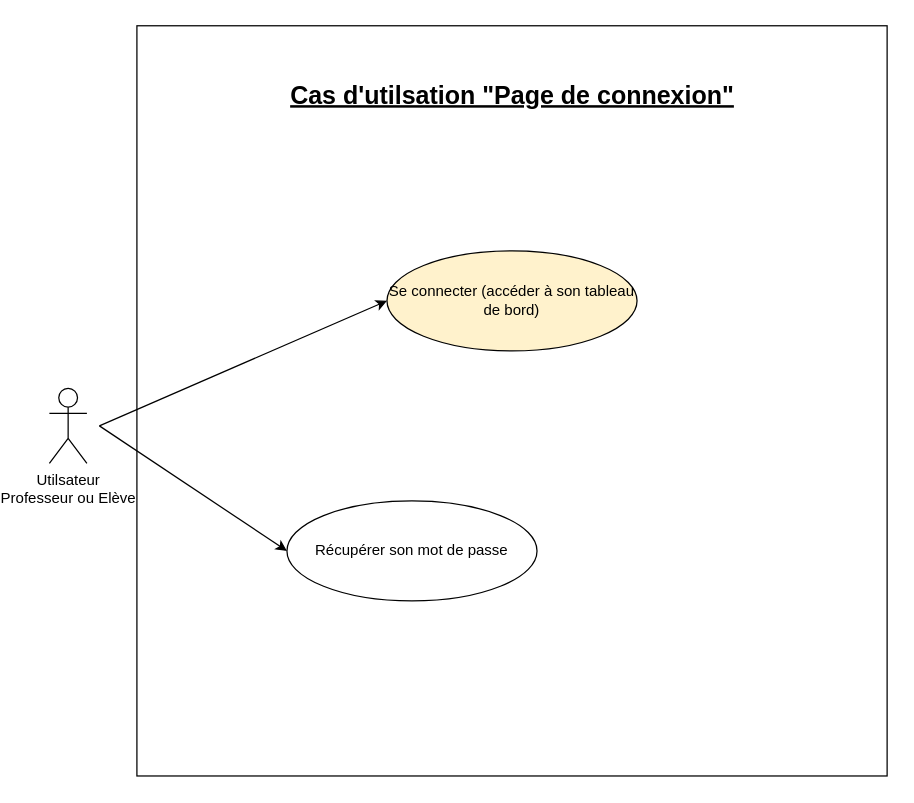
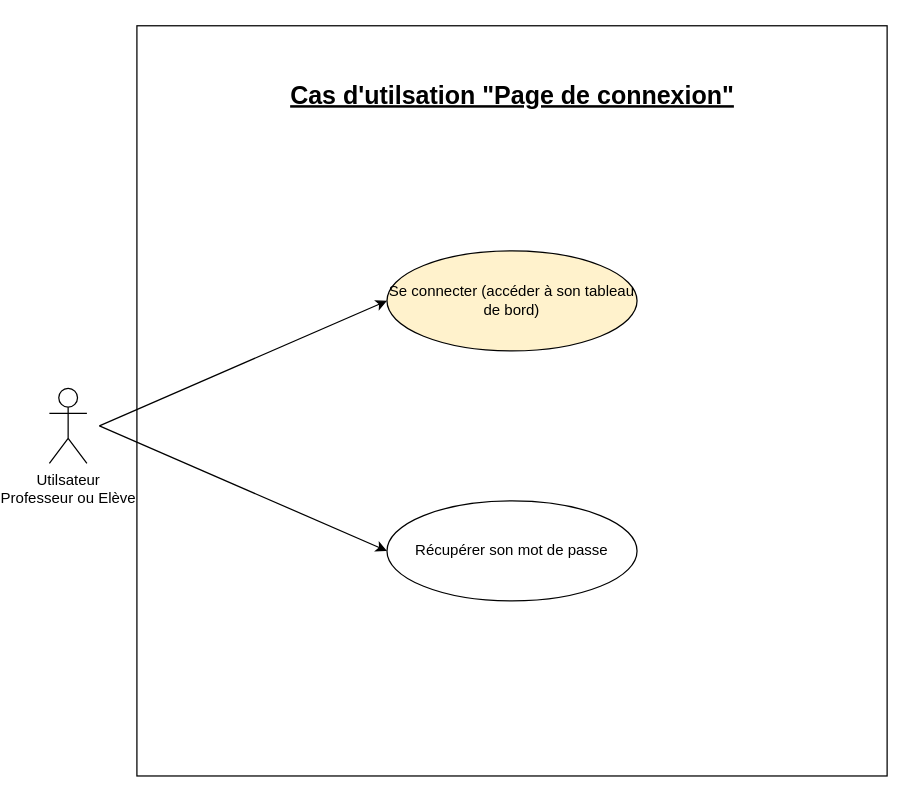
  <mxCell id="0" />
  <mxCell id="1" parent="0" />
  <mxCell id="2" value="" style="whiteSpace=wrap;html=1;aspect=fixed;fontSize=20;" parent="1" vertex="1"><mxGeometry x="90" width="600" height="600" as="geometry" y="20" /></mxCell>
  <mxCell id="3" value="Utilsateur&lt;br&gt;Professeur ou Elève" style="shape=umlActor;verticalLabelPosition=bottom;verticalAlign=top;html=1;outlineConnect=0;" parent="1" vertex="1"><mxGeometry x="20" y="310" width="30" height="60" as="geometry" /></mxCell>
- <mxCell id="4" value="Récupérer son mot de passe" style="ellipse;whiteSpace=wrap;html=1;" parent="1" vertex="1"><mxGeometry x="210" y="400" width="200" height="80" as="geometry" /></mxCell>
+ <mxCell id="4" value="Récupérer son mot de passe" style="ellipse;whiteSpace=wrap;html=1;" parent="1" vertex="1"><mxGeometry x="290" y="400" width="200" height="80" as="geometry" /></mxCell>
  <mxCell id="5" value="Cas d'utilsation &quot;Page de connexion&quot;" style="text;html=1;align=center;verticalAlign=middle;resizable=0;points=[];autosize=1;strokeColor=none;fontStyle=5;fontSize=20;" parent="1" vertex="1"><mxGeometry x="205" y="60" width="370" height="30" as="geometry" /></mxCell>
  <mxCell id="6" value="Se connecter (accéder à son tableau de bord)" style="ellipse;whiteSpace=wrap;html=1;fillColor=#fff2cc;" parent="1" vertex="1"><mxGeometry x="290" y="200" width="200" height="80" as="geometry" /></mxCell>
  <mxCell id="7" value="" style="endArrow=classic;html=1;entryX=0;entryY=0.5;entryDx=0;entryDy=0;" edge="1" parent="1" target="6"><mxGeometry width="50" height="50" relative="1" as="geometry"><mxPoint x="60" y="340" as="sourcePoint" /><mxPoint x="110" y="290" as="targetPoint" /></mxGeometry></mxCell>
  <mxCell id="8" value="" style="endArrow=classic;html=1;entryX=0;entryY=0.5;entryDx=0;entryDy=0;" edge="1" parent="1" target="4"><mxGeometry width="50" height="50" relative="1" as="geometry"><mxPoint x="60" y="340" as="sourcePoint" /><mxPoint x="110" y="290" as="targetPoint" /></mxGeometry></mxCell>
